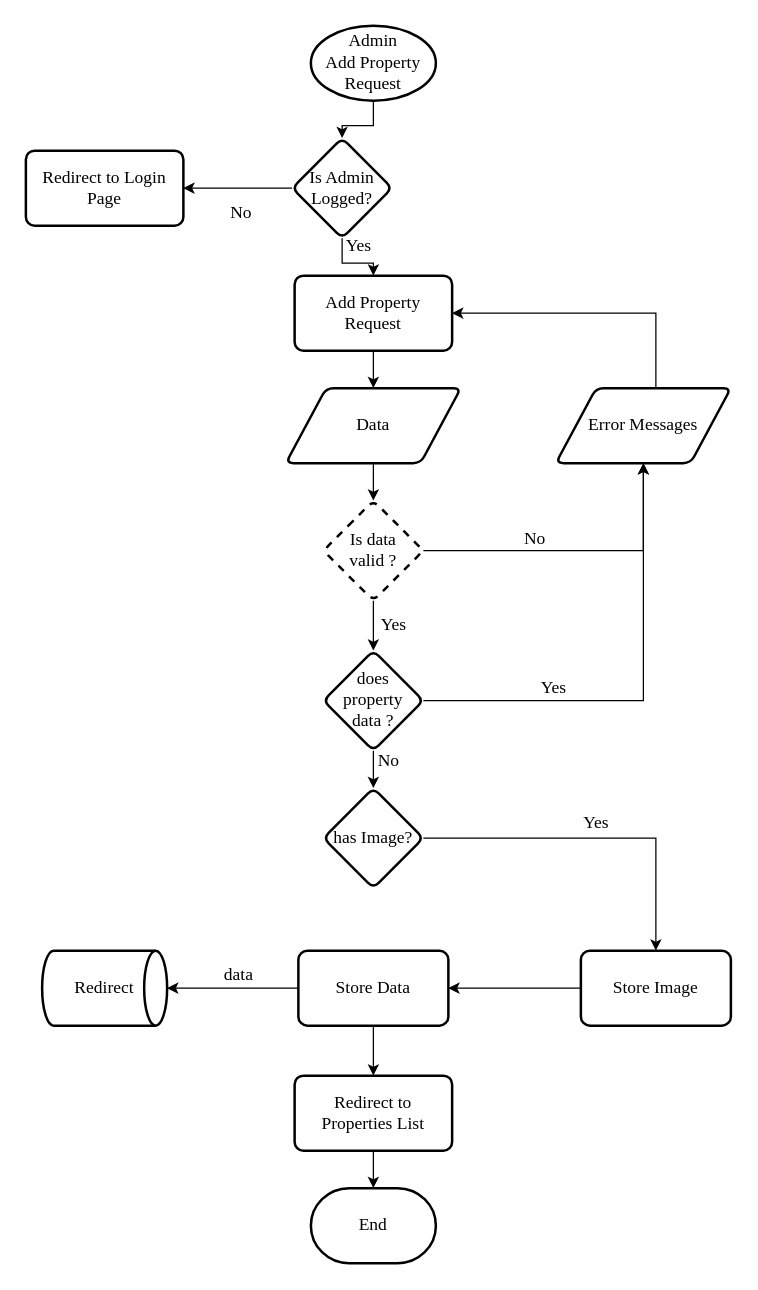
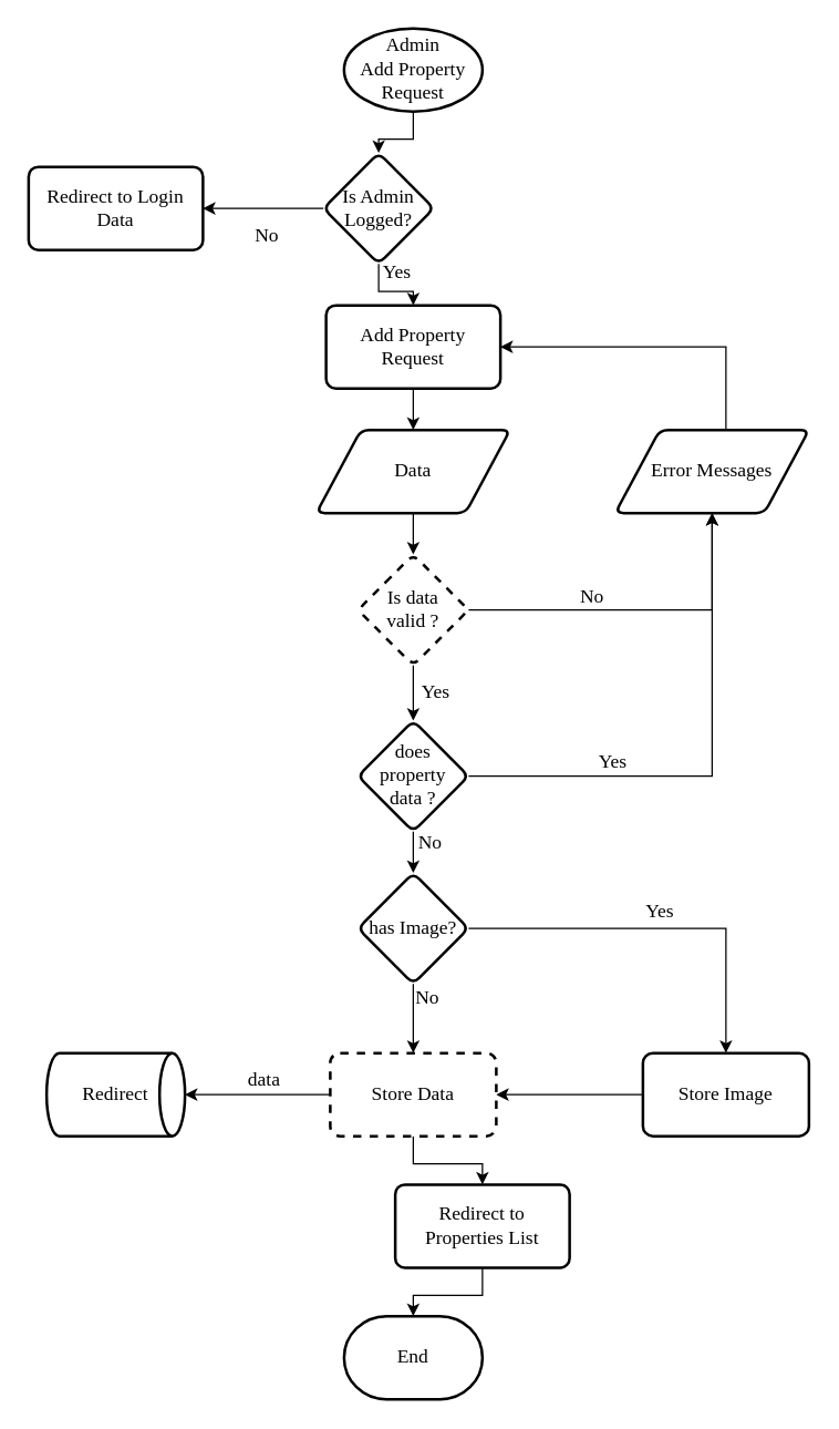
  <mxCell id="0" />
  <mxCell id="1" parent="0" />
  <mxCell id="2" style="edgeStyle=orthogonalEdgeStyle;rounded=0;orthogonalLoop=1;jettySize=auto;html=1;fontFamily=Times New Roman;" edge="1" parent="1" source="3" target="20"><mxGeometry relative="1" as="geometry" /></mxCell>
  <mxCell id="3" value="Admin &lt;br&gt;Add Property Request" style="strokeWidth=2;html=1;shape=mxgraph.flowchart.start_1;whiteSpace=wrap;fontFamily=Times New Roman;fontSize=14;" vertex="1" parent="1"><mxGeometry x="248" y="20" width="100" height="60" as="geometry" /></mxCell>
  <mxCell id="4" style="edgeStyle=orthogonalEdgeStyle;rounded=0;orthogonalLoop=1;jettySize=auto;html=1;fontFamily=Times New Roman;fontSize=14;" edge="1" parent="1" source="11" target="6"><mxGeometry relative="1" as="geometry"><mxPoint x="298" y="280" as="sourcePoint" /></mxGeometry></mxCell>
  <mxCell id="5" value="" style="edgeStyle=orthogonalEdgeStyle;rounded=0;orthogonalLoop=1;jettySize=auto;html=1;fontFamily=Times New Roman;fontSize=14;" edge="1" parent="1" source="6" target="10"><mxGeometry relative="1" as="geometry" /></mxCell>
  <mxCell id="6" value="Data" style="shape=parallelogram;html=1;strokeWidth=2;perimeter=parallelogramPerimeter;whiteSpace=wrap;rounded=1;arcSize=12;size=0.23;fontFamily=Times New Roman;fontSize=14;" vertex="1" parent="1"><mxGeometry x="228" y="310" width="140" height="60" as="geometry" /></mxCell>
  <mxCell id="7" style="edgeStyle=orthogonalEdgeStyle;rounded=0;orthogonalLoop=1;jettySize=auto;html=1;fontFamily=Times New Roman;fontSize=14;" edge="1" parent="1" source="10" target="13"><mxGeometry relative="1" as="geometry" /></mxCell>
  <mxCell id="8" value="No" style="edgeLabel;html=1;align=center;verticalAlign=middle;resizable=0;points=[];fontSize=14;fontFamily=Times New Roman;" connectable="0" vertex="1" parent="7"><mxGeometry x="-0.195" y="3" relative="1" as="geometry"><mxPoint x="-11" y="-7" as="offset" /></mxGeometry></mxCell>
  <mxCell id="9" value="Yes" style="edgeStyle=orthogonalEdgeStyle;rounded=0;orthogonalLoop=1;jettySize=auto;html=1;fontFamily=Times New Roman;fontSize=14;" edge="1" parent="1" source="10" target="16"><mxGeometry y="16" relative="1" as="geometry"><mxPoint as="offset" /></mxGeometry></mxCell>
  <mxCell id="10" value="Is data&lt;br&gt;valid ?" style="rhombus;whiteSpace=wrap;html=1;fontSize=14;fontFamily=Times New Roman;strokeWidth=2;rounded=1;arcSize=12;dashed=1;" vertex="1" parent="1"><mxGeometry x="258" y="400" width="80" height="80" as="geometry" /></mxCell>
  <mxCell id="11" value="Add Property Request" style="rounded=1;whiteSpace=wrap;html=1;absoluteArcSize=1;arcSize=14;strokeWidth=2;fontFamily=Times New Roman;fontSize=14;" vertex="1" parent="1"><mxGeometry x="235" y="220" width="126" height="60" as="geometry" /></mxCell>
  <mxCell id="12" style="edgeStyle=orthogonalEdgeStyle;rounded=0;orthogonalLoop=1;jettySize=auto;html=1;fontFamily=Times New Roman;fontSize=14;" edge="1" parent="1" source="13" target="11"><mxGeometry relative="1" as="geometry"><Array as="points"><mxPoint x="524" y="250" /></Array></mxGeometry></mxCell>
  <mxCell id="13" value="Error Messages" style="shape=parallelogram;html=1;strokeWidth=2;perimeter=parallelogramPerimeter;whiteSpace=wrap;rounded=1;arcSize=12;size=0.23;fontFamily=Times New Roman;fontSize=14;" vertex="1" parent="1"><mxGeometry x="444" y="310" width="140" height="60" as="geometry" /></mxCell>
  <mxCell id="14" value="Yes" style="edgeStyle=orthogonalEdgeStyle;rounded=0;orthogonalLoop=1;jettySize=auto;html=1;fontFamily=Times New Roman;fontSize=14;" edge="1" parent="1" source="16" target="13"><mxGeometry x="-0.434" y="10" relative="1" as="geometry"><mxPoint as="offset" /></mxGeometry></mxCell>
  <mxCell id="15" value="No" style="edgeStyle=orthogonalEdgeStyle;rounded=0;orthogonalLoop=1;jettySize=auto;html=1;fontFamily=Times New Roman;fontSize=14;" edge="1" parent="1" source="16" target="24"><mxGeometry x="0.2" y="12" relative="1" as="geometry"><mxPoint y="-1" as="offset" /></mxGeometry></mxCell>
  <mxCell id="16" value="does&lt;br&gt;property&lt;br&gt;data ?" style="rhombus;whiteSpace=wrap;html=1;fontSize=14;fontFamily=Times New Roman;strokeWidth=2;rounded=1;arcSize=12;" vertex="1" parent="1"><mxGeometry x="258" y="520" width="80" height="80" as="geometry" /></mxCell>
  <mxCell id="17" value="Redirect" style="strokeWidth=2;html=1;shape=mxgraph.flowchart.direct_data;whiteSpace=wrap;fontFamily=Times New Roman;fontSize=14;" vertex="1" parent="1"><mxGeometry x="33" y="760" width="100" height="60" as="geometry" /></mxCell>
  <mxCell id="18" value="No" style="edgeStyle=orthogonalEdgeStyle;rounded=0;orthogonalLoop=1;jettySize=auto;html=1;fontFamily=Times New Roman;fontSize=14;" edge="1" parent="1" source="20" target="21"><mxGeometry x="-0.061" y="20" relative="1" as="geometry"><mxPoint as="offset" /></mxGeometry></mxCell>
  <mxCell id="19" value="Yes" style="edgeStyle=orthogonalEdgeStyle;rounded=0;orthogonalLoop=1;jettySize=auto;html=1;fontFamily=Times New Roman;fontSize=14;" edge="1" parent="1" source="20" target="11"><mxGeometry x="0.2" y="12" relative="1" as="geometry"><mxPoint y="-1" as="offset" /></mxGeometry></mxCell>
  <mxCell id="20" value="Is Admin&lt;br&gt;Logged?" style="rhombus;whiteSpace=wrap;html=1;fontSize=14;fontFamily=Times New Roman;strokeWidth=2;rounded=1;arcSize=12;" vertex="1" parent="1"><mxGeometry x="233" y="110" width="80" height="80" as="geometry" /></mxCell>
- <mxCell id="21" value="Redirect to Login Page" style="rounded=1;whiteSpace=wrap;html=1;absoluteArcSize=1;arcSize=14;strokeWidth=2;fontFamily=Times New Roman;fontSize=14;" vertex="1" parent="1"><mxGeometry x="20" y="120" width="126" height="60" as="geometry" /></mxCell>
+ <mxCell id="21" value="Redirect to Login Data" style="rounded=1;whiteSpace=wrap;html=1;absoluteArcSize=1;arcSize=14;strokeWidth=2;fontFamily=Times New Roman;fontSize=14;" vertex="1" parent="1"><mxGeometry x="20" y="120" width="126" height="60" as="geometry" /></mxCell>
+ <mxCell id="22" value="No" style="edgeStyle=orthogonalEdgeStyle;rounded=0;orthogonalLoop=1;jettySize=auto;html=1;fontFamily=Times New Roman;fontSize=14;" edge="1" parent="1" source="24" target="29"><mxGeometry x="-0.557" y="10" relative="1" as="geometry"><mxPoint as="offset" /><mxPoint x="40" y="670" as="targetPoint" /></mxGeometry></mxCell>
  <mxCell id="23" value="Yes" style="edgeStyle=orthogonalEdgeStyle;rounded=0;orthogonalLoop=1;jettySize=auto;html=1;fontFamily=Times New Roman;fontSize=14;" edge="1" parent="1" source="24" target="26"><mxGeometry y="12" relative="1" as="geometry"><mxPoint as="offset" /></mxGeometry></mxCell>
  <mxCell id="24" value="has Image?" style="rhombus;whiteSpace=wrap;html=1;fontSize=14;fontFamily=Times New Roman;strokeWidth=2;rounded=1;arcSize=12;" vertex="1" parent="1"><mxGeometry x="258" y="630" width="80" height="80" as="geometry" /></mxCell>
  <mxCell id="25" style="edgeStyle=orthogonalEdgeStyle;rounded=0;orthogonalLoop=1;jettySize=auto;html=1;fontFamily=Times New Roman;" edge="1" parent="1" source="26" target="29"><mxGeometry relative="1" as="geometry" /></mxCell>
  <mxCell id="26" value="Store Image" style="whiteSpace=wrap;html=1;fontSize=14;fontFamily=Times New Roman;strokeWidth=2;rounded=1;arcSize=12;" vertex="1" parent="1"><mxGeometry x="464" y="760" width="120" height="60" as="geometry" /></mxCell>
  <mxCell id="27" value="data" style="edgeStyle=orthogonalEdgeStyle;rounded=0;orthogonalLoop=1;jettySize=auto;html=1;fontFamily=Times New Roman;fontSize=14;" edge="1" parent="1" source="29" target="17"><mxGeometry x="-0.081" y="-10" relative="1" as="geometry"><mxPoint as="offset" /></mxGeometry></mxCell>
  <mxCell id="28" style="edgeStyle=orthogonalEdgeStyle;rounded=0;orthogonalLoop=1;jettySize=auto;html=1;fontFamily=Times New Roman;" edge="1" parent="1" source="29" target="31"><mxGeometry relative="1" as="geometry" /></mxCell>
- <mxCell id="29" value="Store Data" style="whiteSpace=wrap;html=1;fontSize=14;fontFamily=Times New Roman;strokeWidth=2;rounded=1;arcSize=12;" vertex="1" parent="1"><mxGeometry x="238" y="760" width="120" height="60" as="geometry" /></mxCell>
+ <mxCell id="29" value="Store Data" style="whiteSpace=wrap;html=1;fontSize=14;fontFamily=Times New Roman;strokeWidth=2;rounded=1;arcSize=12;dashed=1;" vertex="1" parent="1"><mxGeometry x="238" y="760" width="120" height="60" as="geometry" /></mxCell>
  <mxCell id="30" style="edgeStyle=orthogonalEdgeStyle;rounded=0;orthogonalLoop=1;jettySize=auto;html=1;fontFamily=Times New Roman;fontSize=14;" edge="1" parent="1" source="31" target="32"><mxGeometry relative="1" as="geometry" /></mxCell>
- <mxCell id="31" value="Redirect to &lt;br&gt;Properties List" style="rounded=1;whiteSpace=wrap;html=1;absoluteArcSize=1;arcSize=14;strokeWidth=2;fontFamily=Times New Roman;fontSize=14;" vertex="1" parent="1"><mxGeometry x="235" y="860" width="126" height="60" as="geometry" /></mxCell>
+ <mxCell id="31" value="Redirect to &lt;br&gt;Properties List" style="rounded=1;whiteSpace=wrap;html=1;absoluteArcSize=1;arcSize=14;strokeWidth=2;fontFamily=Times New Roman;fontSize=14;" vertex="1" parent="1"><mxGeometry x="285" y="855" width="126" height="60" as="geometry" /></mxCell>
  <mxCell id="32" value="End" style="strokeWidth=2;html=1;shape=mxgraph.flowchart.terminator;whiteSpace=wrap;fontFamily=Times New Roman;fontSize=14;" vertex="1" parent="1"><mxGeometry x="248" y="950" width="100" height="60" as="geometry" /></mxCell>
